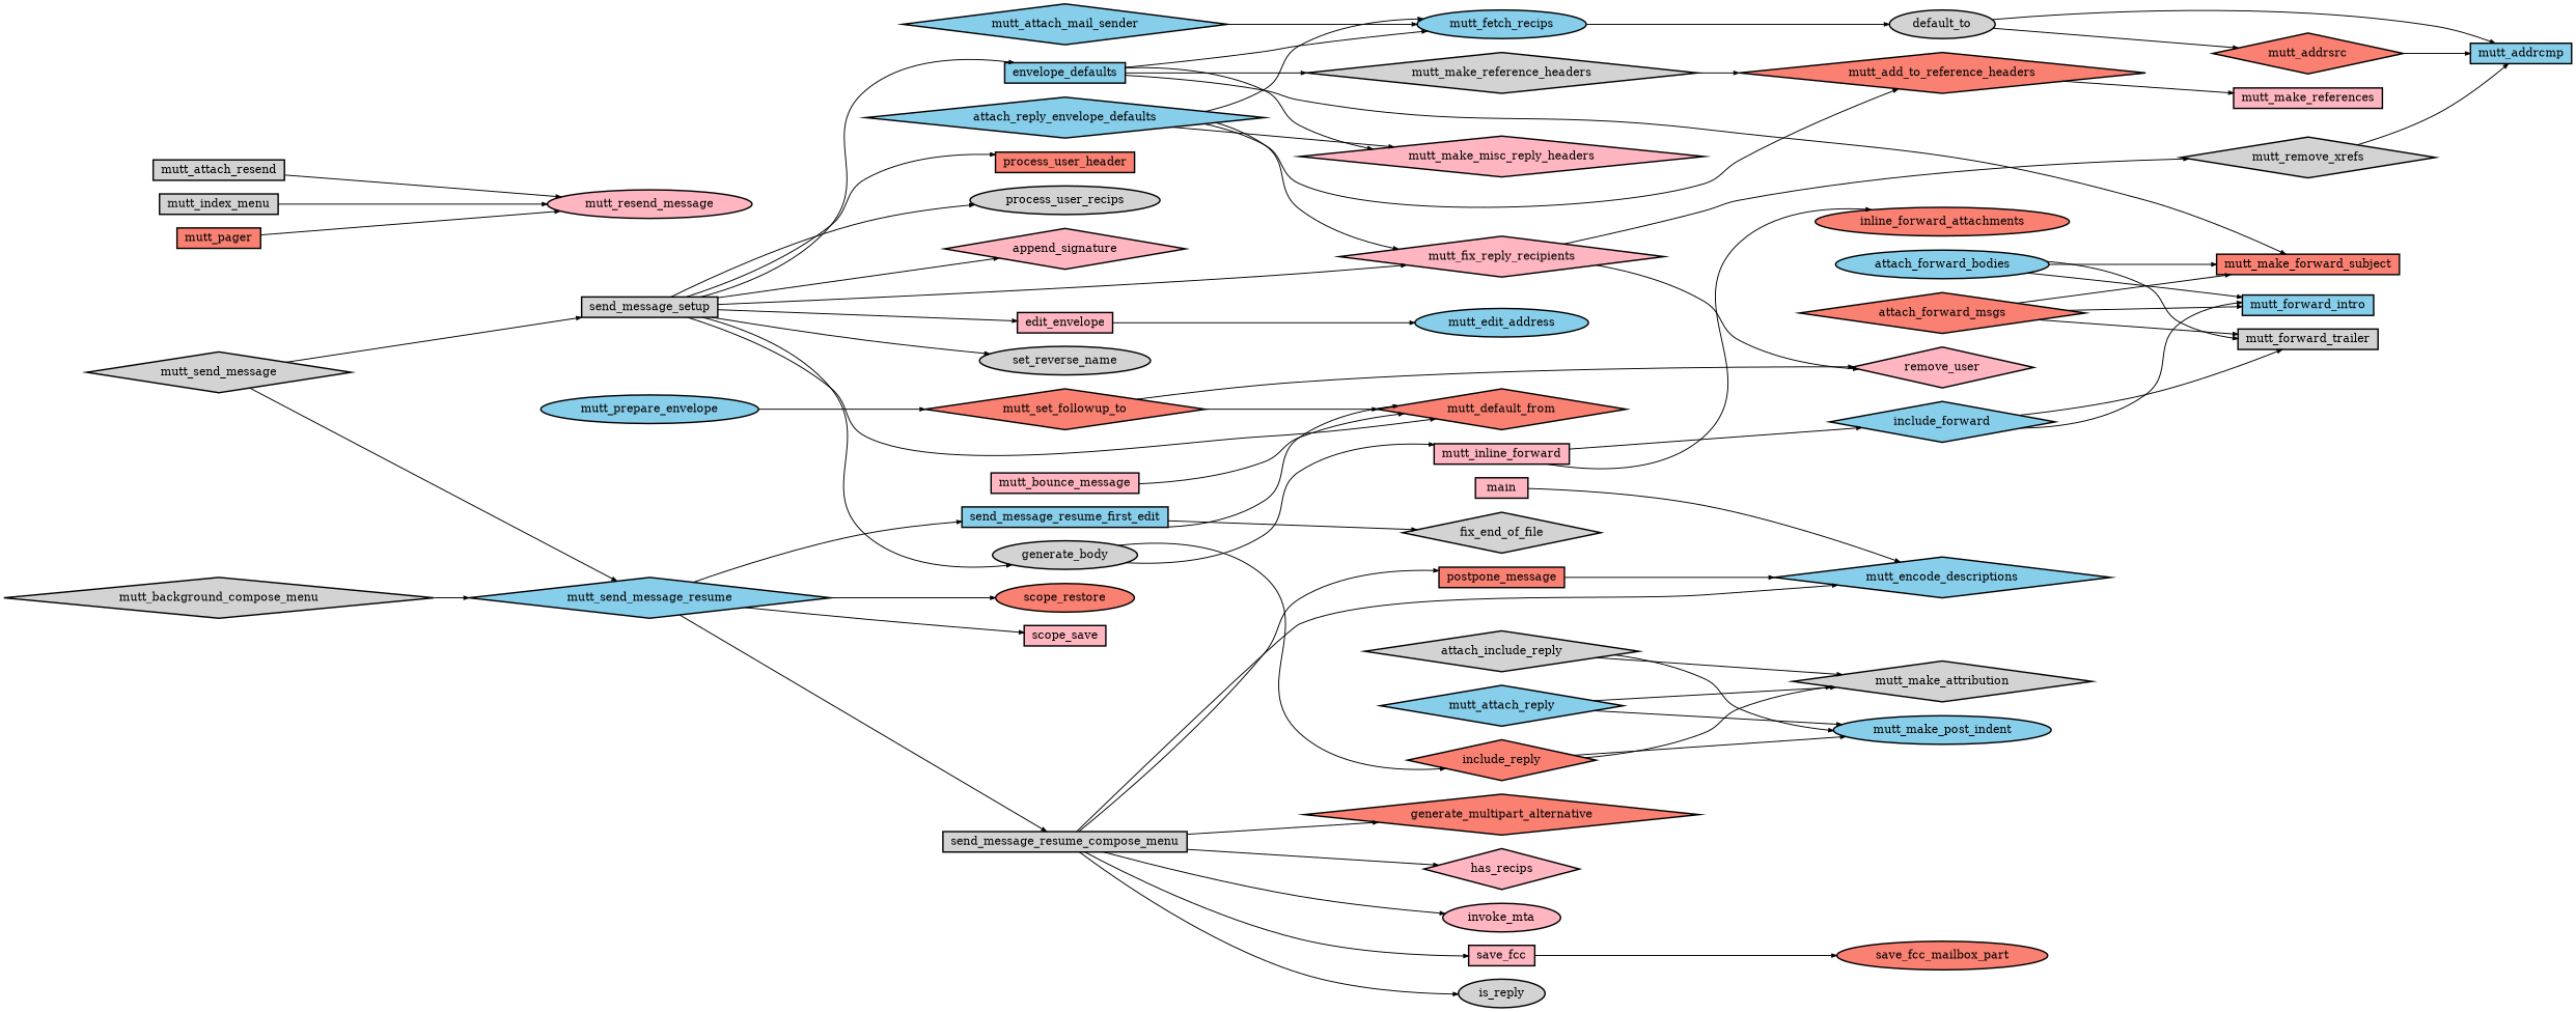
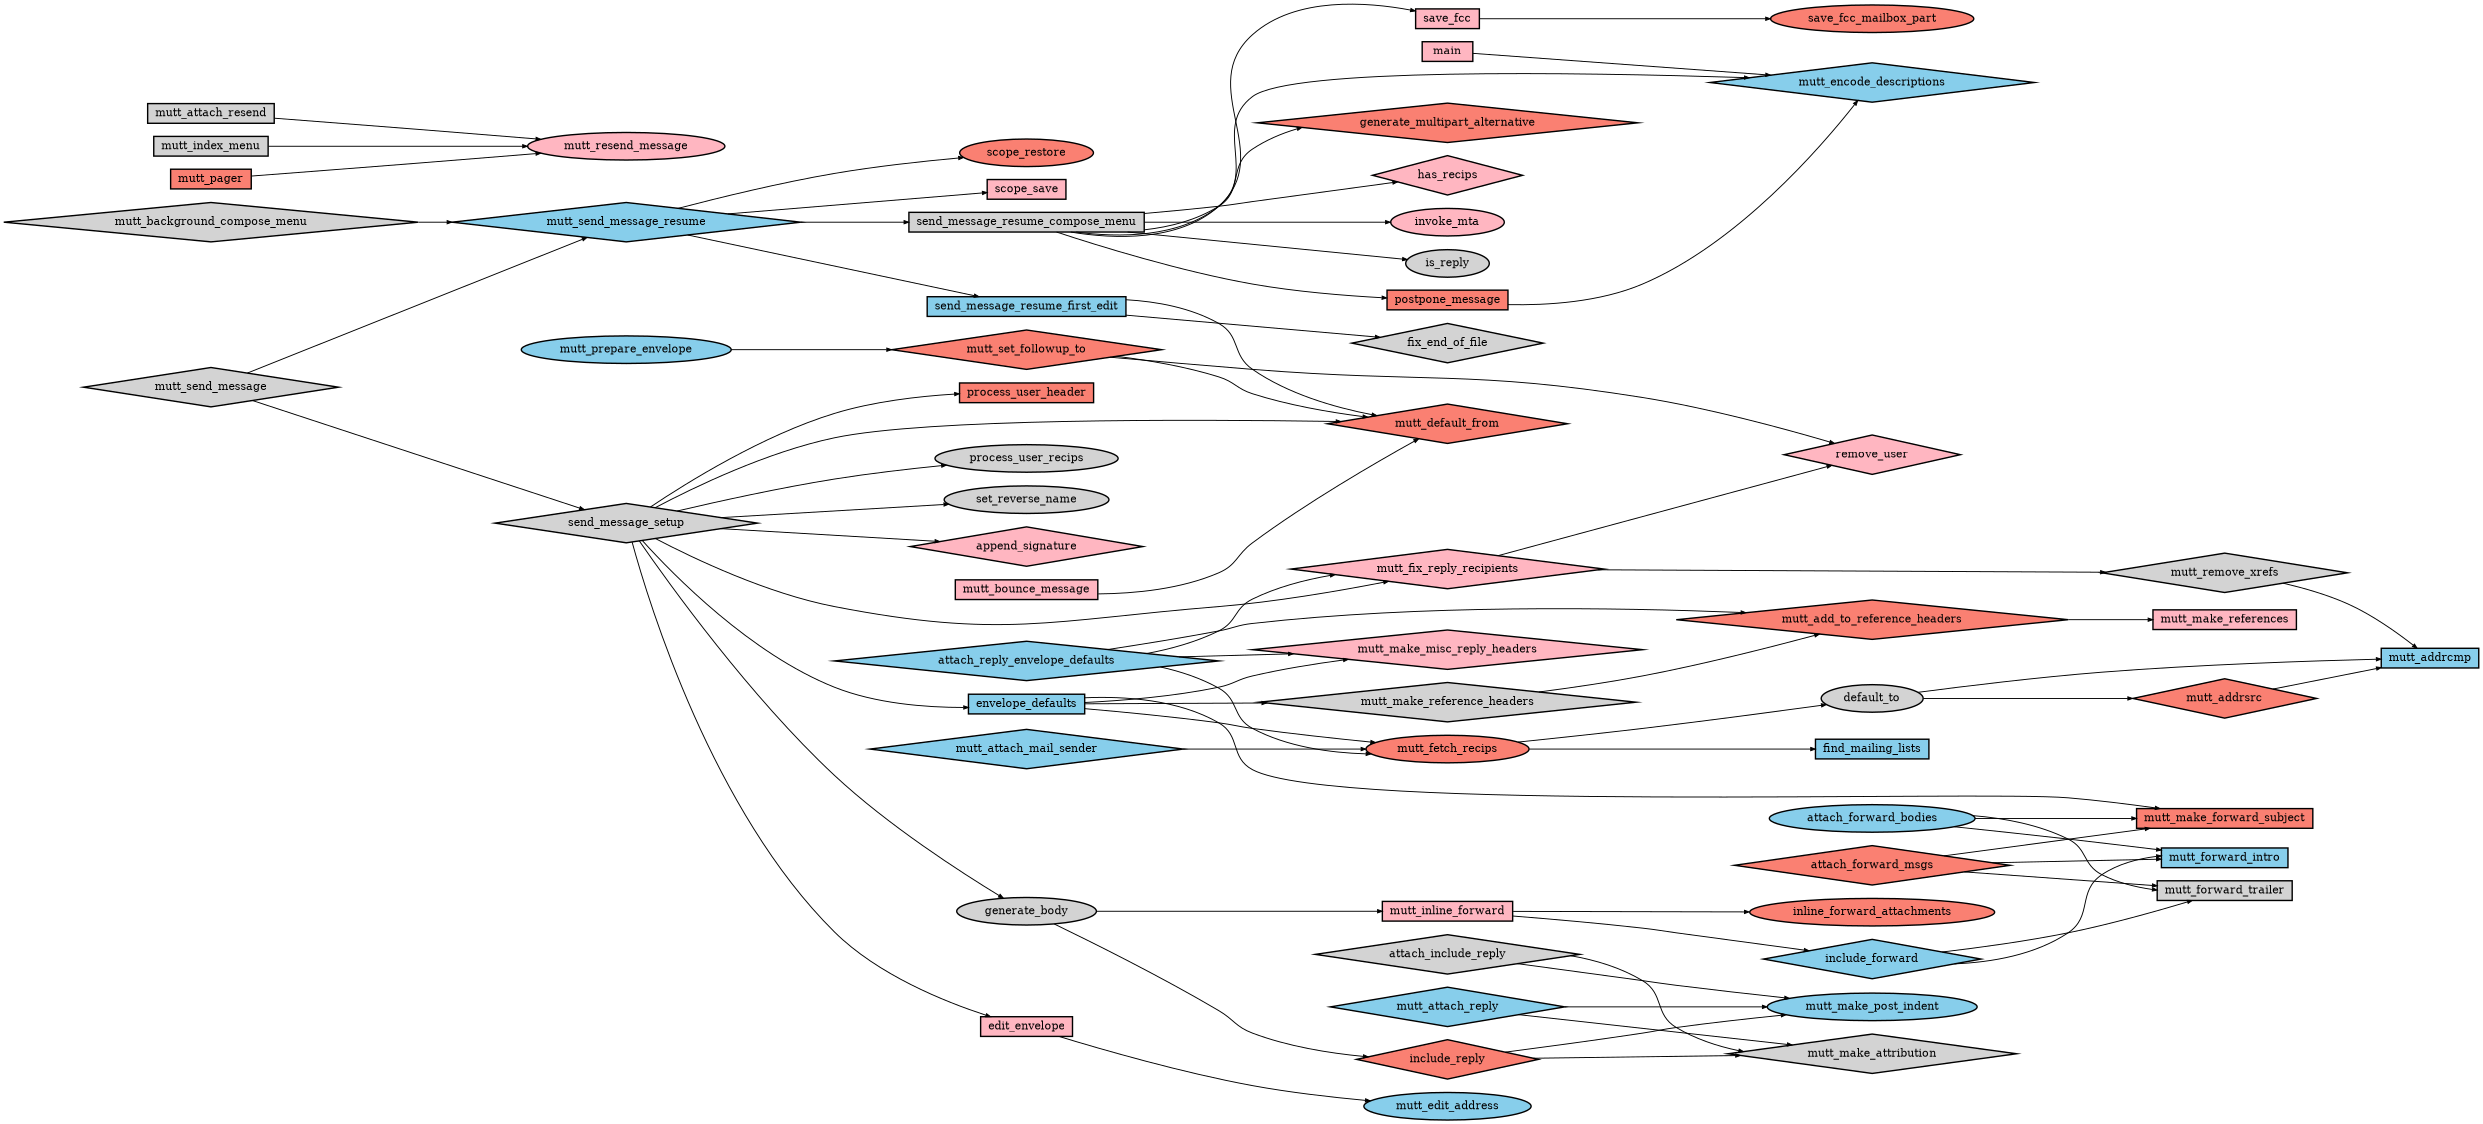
  digraph {
    compound=true
    nodesep=0.2
    rankdir=LR
    ranksep=0.5
    node [color=black fillcolor=lightgrey fontsize=12 penwidth=1.5 shape=diamond style=filled]
    edge [arrowsize=0.5 penwidth=1.0]
    append_signature [fillcolor=lightpink height=0.2]
    default_to [height=0.2 shape=ellipse]
    mutt_addrcmp [fillcolor=skyblue height=0.2 shape=box]
    mutt_addrsrc [fillcolor=salmon height=0.2]
    edit_envelope [fillcolor=lightpink height=0.2 shape=box]
    mutt_edit_address [fillcolor=skyblue height=0.2 shape=ellipse]
    envelope_defaults [fillcolor=skyblue height=0.2 shape=box]
-   mutt_fetch_recips [fillcolor=skyblue height=0.2 shape=ellipse]
+   mutt_fetch_recips [fillcolor=salmon height=0.2 shape=ellipse]
    mutt_make_forward_subject [fillcolor=salmon height=0.2 shape=box]
    mutt_make_misc_reply_headers [fillcolor=lightpink height=0.2]
    mutt_make_reference_headers [height=0.2]
+   find_mailing_lists [fillcolor=skyblue height=0.2 shape=box]
    mutt_add_to_reference_headers [fillcolor=salmon height=0.2]
    fix_end_of_file [height=0.2]
    generate_body [height=0.2 shape=ellipse]
    include_reply [fillcolor=salmon height=0.2]
    mutt_inline_forward [fillcolor=lightpink height=0.2 shape=box]
    mutt_make_attribution [height=0.2]
    mutt_make_post_indent [fillcolor=skyblue height=0.2 shape=ellipse]
    include_forward [fillcolor=skyblue height=0.2]
    inline_forward_attachments [fillcolor=salmon height=0.2 shape=ellipse]
    generate_multipart_alternative [fillcolor=salmon height=0.2]
    has_recips [fillcolor=lightpink height=0.2]
    mutt_forward_intro [fillcolor=skyblue height=0.2 shape=box]
    mutt_forward_trailer [height=0.2 shape=box]
    invoke_mta [fillcolor=lightpink height=0.2 shape=ellipse]
    is_reply [height=0.2 shape=ellipse]
    mutt_make_references [fillcolor=lightpink height=0.2 shape=box]
    mutt_default_from [fillcolor=salmon height=0.2]
    mutt_encode_descriptions [fillcolor=skyblue height=0.2]
    mutt_fix_reply_recipients [fillcolor=lightpink height=0.2]
    mutt_remove_xrefs [height=0.2]
    remove_user [fillcolor=lightpink height=0.2]
    mutt_resend_message [fillcolor=lightpink height=0.2 shape=ellipse]
    mutt_send_message [height=0.2]
    mutt_send_message_resume [fillcolor=skyblue height=0.2]
-   send_message_setup [height=0.2 shape=box]
+   send_message_setup [height=0.2]
    scope_restore [fillcolor=salmon height=0.2 shape=ellipse]
    scope_save [fillcolor=lightpink height=0.2 shape=box]
    send_message_resume_compose_menu [height=0.2 shape=box]
    send_message_resume_first_edit [fillcolor=skyblue height=0.2 shape=box]
    process_user_header [fillcolor=salmon height=0.2 shape=box]
    process_user_recips [height=0.2 shape=ellipse]
    set_reverse_name [height=0.2 shape=ellipse]
    postpone_message [fillcolor=salmon height=0.2 shape=box]
    save_fcc [fillcolor=lightpink height=0.2 shape=box]
    mutt_set_followup_to [fillcolor=salmon height=0.2]
    save_fcc_mailbox_part [fillcolor=salmon height=0.2 shape=ellipse]
    attach_forward_bodies [fillcolor=skyblue height=0.2 shape=ellipse]
    attach_forward_msgs [fillcolor=salmon height=0.2]
    attach_include_reply [height=0.2]
    attach_reply_envelope_defaults [fillcolor=skyblue height=0.2]
    main [fillcolor=lightpink height=0.2 shape=box]
    mutt_attach_mail_sender [fillcolor=skyblue height=0.2]
    mutt_attach_reply [fillcolor=skyblue height=0.2]
    mutt_attach_resend [height=0.2 shape=box]
    mutt_background_compose_menu [height=0.2]
    mutt_bounce_message [fillcolor=lightpink height=0.2 shape=box]
    mutt_index_menu [height=0.2 shape=box]
    mutt_pager [fillcolor=salmon height=0.2 shape=box]
    mutt_prepare_envelope [fillcolor=skyblue height=0.2 shape=ellipse]
    default_to -> mutt_addrcmp
    default_to -> mutt_addrsrc
    mutt_addrsrc -> mutt_addrcmp
    edit_envelope -> mutt_edit_address
    envelope_defaults -> mutt_fetch_recips
    envelope_defaults -> mutt_make_forward_subject
    envelope_defaults -> mutt_make_misc_reply_headers
    envelope_defaults -> mutt_make_reference_headers
    mutt_fetch_recips -> default_to
+   mutt_fetch_recips -> find_mailing_lists
    mutt_make_reference_headers -> mutt_add_to_reference_headers
    mutt_add_to_reference_headers -> mutt_make_references
    generate_body -> include_reply
    generate_body -> mutt_inline_forward
    include_reply -> mutt_make_attribution
    include_reply -> mutt_make_post_indent
    mutt_inline_forward -> include_forward
    mutt_inline_forward -> inline_forward_attachments
    include_forward -> mutt_forward_intro
    include_forward -> mutt_forward_trailer
    mutt_fix_reply_recipients -> mutt_remove_xrefs
    mutt_fix_reply_recipients -> remove_user
    mutt_remove_xrefs -> mutt_addrcmp
    mutt_send_message -> mutt_send_message_resume
    mutt_send_message -> send_message_setup
    mutt_send_message_resume -> scope_restore
    mutt_send_message_resume -> scope_save
    mutt_send_message_resume -> send_message_resume_compose_menu
    mutt_send_message_resume -> send_message_resume_first_edit
    send_message_setup -> append_signature
    send_message_setup -> edit_envelope
    send_message_setup -> envelope_defaults
    send_message_setup -> generate_body
    send_message_setup -> mutt_default_from
    send_message_setup -> mutt_fix_reply_recipients
    send_message_setup -> process_user_header
    send_message_setup -> process_user_recips
    send_message_setup -> set_reverse_name
    send_message_resume_compose_menu -> generate_multipart_alternative
    send_message_resume_compose_menu -> has_recips
    send_message_resume_compose_menu -> invoke_mta
    send_message_resume_compose_menu -> is_reply
    send_message_resume_compose_menu -> mutt_encode_descriptions
    send_message_resume_compose_menu -> postpone_message
    send_message_resume_compose_menu -> save_fcc
    send_message_resume_first_edit -> fix_end_of_file
    send_message_resume_first_edit -> mutt_default_from
    postpone_message -> mutt_encode_descriptions
    save_fcc -> save_fcc_mailbox_part
    mutt_set_followup_to -> mutt_default_from
    mutt_set_followup_to -> remove_user
    attach_forward_bodies -> mutt_make_forward_subject
    attach_forward_bodies -> mutt_forward_intro
    attach_forward_bodies -> mutt_forward_trailer
    attach_forward_msgs -> mutt_make_forward_subject
    attach_forward_msgs -> mutt_forward_intro
    attach_forward_msgs -> mutt_forward_trailer
    attach_include_reply -> mutt_make_attribution
    attach_include_reply -> mutt_make_post_indent
    attach_reply_envelope_defaults -> mutt_fetch_recips
    attach_reply_envelope_defaults -> mutt_make_misc_reply_headers
    attach_reply_envelope_defaults -> mutt_add_to_reference_headers
    attach_reply_envelope_defaults -> mutt_fix_reply_recipients
    main -> mutt_encode_descriptions
    mutt_attach_mail_sender -> mutt_fetch_recips
    mutt_attach_reply -> mutt_make_attribution
    mutt_attach_reply -> mutt_make_post_indent
    mutt_attach_resend -> mutt_resend_message
    mutt_background_compose_menu -> mutt_send_message_resume
    mutt_bounce_message -> mutt_default_from
    mutt_index_menu -> mutt_resend_message
    mutt_pager -> mutt_resend_message
    mutt_prepare_envelope -> mutt_set_followup_to
  }
